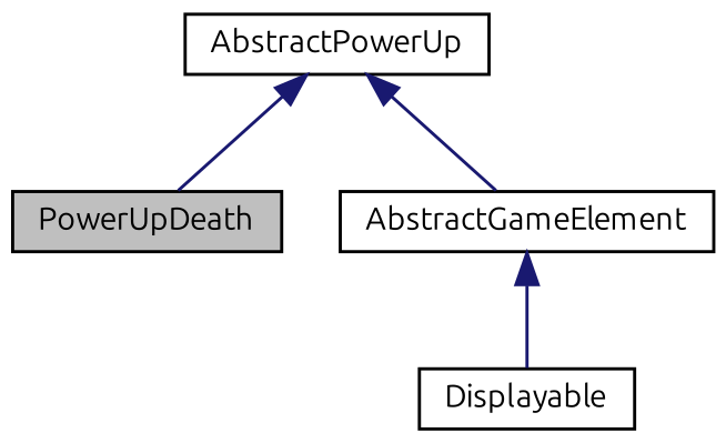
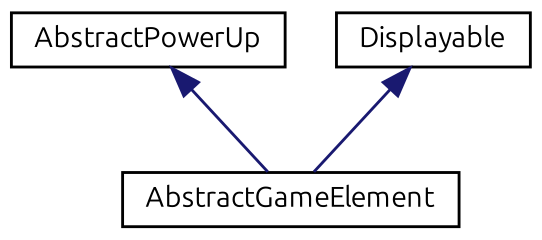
  digraph {
    fontname=Ubuntu
    node [color=black fillcolor=white fontname=Ubuntu fontsize=10 shape=record style=filled]
    edge [color=midnightblue dir=back fontname=Ubuntu fontsize=10 labelfontname=Helvetica labelfontsize=10 style=solid]
-   n1 [fillcolor=grey75 fontcolor=black height=0.2 label=PowerUpDeath width=0.4]
    n2 [height=0.2 label=AbstractPowerUp width=0.4]
    n3 [height=0.2 label=AbstractGameElement width=0.4]
    n4 [height=0.2 label=Displayable width=0.4]
-   n2 -> n1
    n2 -> n3
-   n3 -> n4
+   n4 -> n3
  }
